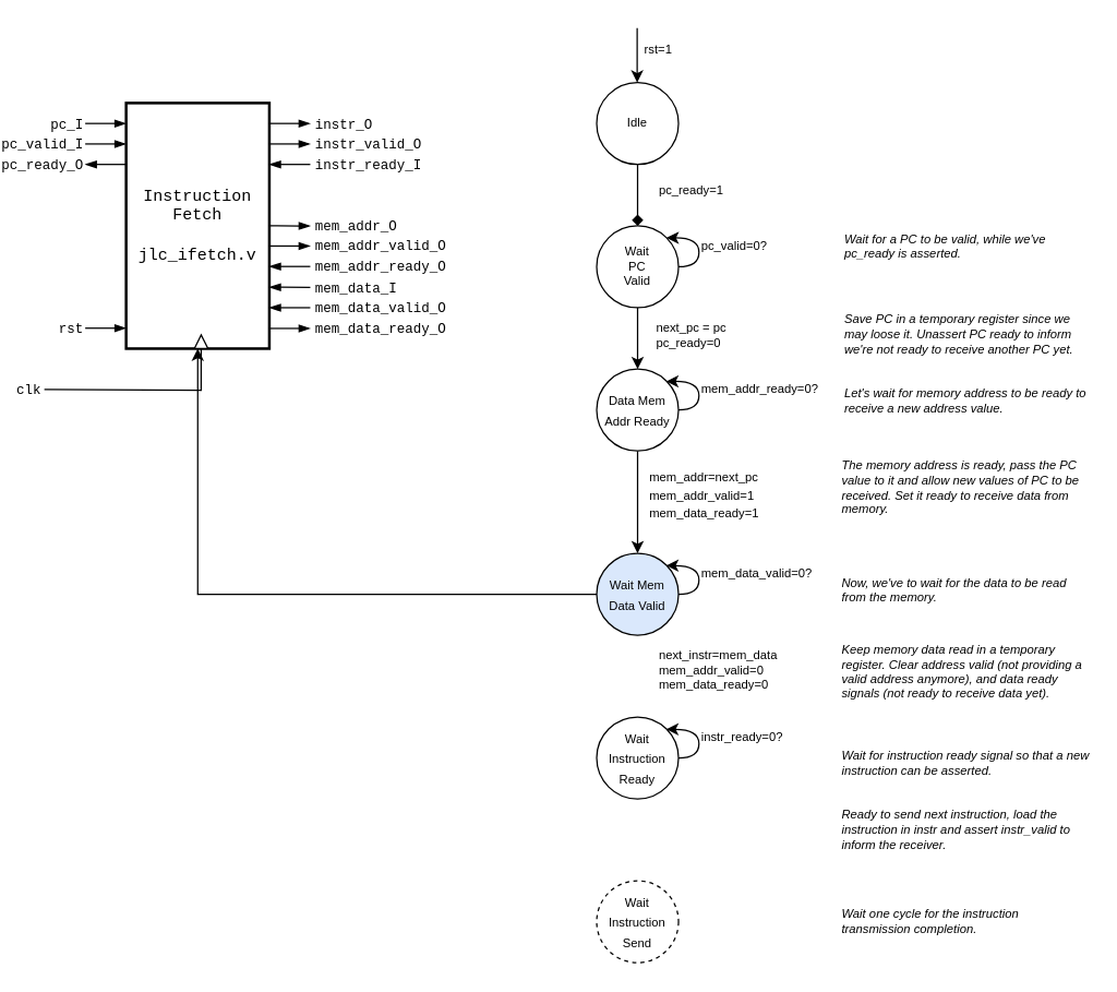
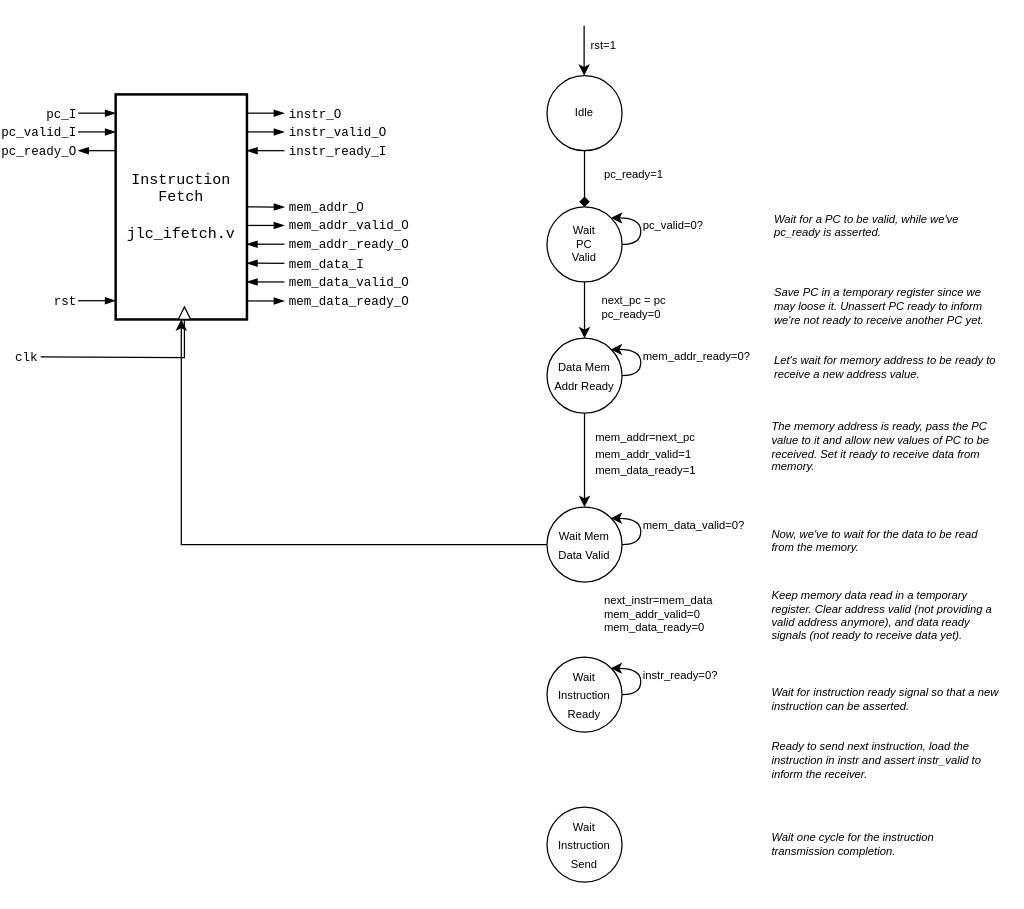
  <mxCell id="0" />
  <mxCell id="1" parent="0" />
  <mxCell id="2" value="Instruction Fetch&lt;div&gt;&lt;br&gt;&lt;div&gt;jlc_ifetch.v&lt;/div&gt;&lt;/div&gt;" style="rounded=0;whiteSpace=wrap;html=1;fontFamily=Courier New;strokeWidth=2;fillStyle=solid;" vertex="1" parent="1"><mxGeometry x="80" y="75" width="105" height="180" as="geometry" /></mxCell>
  <mxCell id="3" value="" style="endArrow=none;html=1;rounded=0;endFill=1;entryX=0;entryY=0.5;entryDx=0;entryDy=0;edgeStyle=orthogonalEdgeStyle;startFill=0;" edge="1" parent="1" target="19"><mxGeometry width="50" height="50" relative="1" as="geometry"><mxPoint x="20" y="285" as="sourcePoint" /><mxPoint x="75" y="285" as="targetPoint" /></mxGeometry></mxCell>
  <mxCell id="4" value="clk" style="edgeLabel;html=1;align=right;verticalAlign=middle;resizable=0;points=[];labelPosition=left;verticalLabelPosition=middle;fontFamily=Courier New;spacingRight=2;fontSize=10;" vertex="1" connectable="0" parent="3"><mxGeometry x="-0.574" y="1" relative="1" as="geometry"><mxPoint x="-31" y="1" as="offset" /></mxGeometry></mxCell>
  <mxCell id="5" value="" style="endArrow=blockThin;html=1;rounded=0;endFill=1;" edge="1" parent="1"><mxGeometry width="50" height="50" relative="1" as="geometry"><mxPoint x="50" y="240" as="sourcePoint" /><mxPoint x="80" y="240" as="targetPoint" /></mxGeometry></mxCell>
  <mxCell id="6" value="rst" style="edgeLabel;html=1;align=right;verticalAlign=middle;resizable=0;points=[];labelPosition=left;verticalLabelPosition=middle;fontFamily=Courier New;spacingRight=2;fontSize=10;" vertex="1" connectable="0" parent="5"><mxGeometry x="-0.574" y="1" relative="1" as="geometry"><mxPoint x="-5" y="1" as="offset" /></mxGeometry></mxCell>
  <mxCell id="7" value="" style="endArrow=blockThin;html=1;rounded=0;endFill=1;" edge="1" parent="1"><mxGeometry width="50" height="50" relative="1" as="geometry"><mxPoint x="50" y="90" as="sourcePoint" /><mxPoint x="80" y="90" as="targetPoint" /></mxGeometry></mxCell>
  <mxCell id="8" value="&lt;div&gt;pc_I&lt;/div&gt;" style="edgeLabel;html=1;align=right;verticalAlign=middle;resizable=0;points=[];labelPosition=left;verticalLabelPosition=middle;fontFamily=Courier New;spacingRight=2;fontSize=10;" vertex="1" connectable="0" parent="7"><mxGeometry x="-0.574" y="1" relative="1" as="geometry"><mxPoint x="-5" y="1" as="offset" /></mxGeometry></mxCell>
  <mxCell id="9" value="" style="endArrow=none;html=1;rounded=0;endFill=1;startFill=1;startArrow=blockThin;" edge="1" parent="1"><mxGeometry width="50" height="50" relative="1" as="geometry"><mxPoint x="50" y="120" as="sourcePoint" /><mxPoint x="80" y="120" as="targetPoint" /></mxGeometry></mxCell>
  <mxCell id="10" value="&lt;div&gt;pc_ready_O&lt;/div&gt;" style="edgeLabel;html=1;align=right;verticalAlign=middle;resizable=0;points=[];labelPosition=left;verticalLabelPosition=middle;fontFamily=Courier New;spacingRight=2;fontSize=10;" vertex="1" connectable="0" parent="9"><mxGeometry x="-0.574" y="1" relative="1" as="geometry"><mxPoint x="-5" y="1" as="offset" /></mxGeometry></mxCell>
  <mxCell id="11" value="" style="endArrow=blockThin;html=1;rounded=0;endFill=1;" edge="1" parent="1"><mxGeometry width="50" height="50" relative="1" as="geometry"><mxPoint x="185" y="105" as="sourcePoint" /><mxPoint x="215" y="105" as="targetPoint" /></mxGeometry></mxCell>
  <mxCell id="12" value="&lt;div&gt;instr_valid_O&lt;/div&gt;" style="edgeLabel;html=1;align=left;verticalAlign=middle;resizable=0;points=[];labelPosition=right;verticalLabelPosition=middle;fontFamily=Courier New;spacingRight=2;fontSize=10;spacingLeft=2;" vertex="1" connectable="0" parent="11"><mxGeometry x="-0.574" y="1" relative="1" as="geometry"><mxPoint x="24" y="1" as="offset" /></mxGeometry></mxCell>
  <mxCell id="13" value="" style="endArrow=blockThin;html=1;rounded=0;endFill=1;" edge="1" parent="1"><mxGeometry width="50" height="50" relative="1" as="geometry"><mxPoint x="185" y="90" as="sourcePoint" /><mxPoint x="215" y="90" as="targetPoint" /></mxGeometry></mxCell>
  <mxCell id="14" value="&lt;div&gt;instr_O&lt;/div&gt;" style="edgeLabel;html=1;align=left;verticalAlign=middle;resizable=0;points=[];labelPosition=right;verticalLabelPosition=middle;fontFamily=Courier New;spacingRight=2;fontSize=10;spacingLeft=2;" vertex="1" connectable="0" parent="13"><mxGeometry x="-0.574" y="1" relative="1" as="geometry"><mxPoint x="24" y="1" as="offset" /></mxGeometry></mxCell>
  <mxCell id="15" value="" style="endArrow=blockThin;html=1;rounded=0;endFill=1;" edge="1" parent="1"><mxGeometry width="50" height="50" relative="1" as="geometry"><mxPoint x="185" y="179.8" as="sourcePoint" /><mxPoint x="215" y="179.8" as="targetPoint" /></mxGeometry></mxCell>
  <mxCell id="16" value="&lt;div&gt;mem_addr_valid_O&lt;/div&gt;" style="edgeLabel;html=1;align=left;verticalAlign=middle;resizable=0;points=[];labelPosition=right;verticalLabelPosition=middle;fontFamily=Courier New;spacingRight=2;fontSize=10;spacingLeft=2;" vertex="1" connectable="0" parent="15"><mxGeometry x="-0.574" y="1" relative="1" as="geometry"><mxPoint x="24" y="1" as="offset" /></mxGeometry></mxCell>
  <mxCell id="17" value="" style="endArrow=blockThin;html=1;rounded=0;endFill=1;" edge="1" parent="1"><mxGeometry width="50" height="50" relative="1" as="geometry"><mxPoint x="185" y="165" as="sourcePoint" /><mxPoint x="215" y="165.09" as="targetPoint" /></mxGeometry></mxCell>
  <mxCell id="18" value="&lt;div&gt;mem_addr_O&lt;/div&gt;" style="edgeLabel;html=1;align=left;verticalAlign=middle;resizable=0;points=[];labelPosition=right;verticalLabelPosition=middle;fontFamily=Courier New;spacingRight=2;fontSize=10;spacingLeft=2;" vertex="1" connectable="0" parent="17"><mxGeometry x="-0.574" y="1" relative="1" as="geometry"><mxPoint x="24" y="1" as="offset" /></mxGeometry></mxCell>
  <mxCell id="19" value="" style="triangle;whiteSpace=wrap;html=1;rotation=-90;" vertex="1" parent="1"><mxGeometry x="130" y="245" width="10" height="10" as="geometry" /></mxCell>
  <mxCell id="20" value="" style="endArrow=none;html=1;rounded=0;endFill=1;startArrow=blockThin;startFill=1;" edge="1" parent="1"><mxGeometry width="50" height="50" relative="1" as="geometry"><mxPoint x="185" y="194.8" as="sourcePoint" /><mxPoint x="215" y="194.8" as="targetPoint" /></mxGeometry></mxCell>
  <mxCell id="21" value="&lt;div&gt;mem_addr_ready_O&lt;/div&gt;" style="edgeLabel;html=1;align=left;verticalAlign=middle;resizable=0;points=[];labelPosition=right;verticalLabelPosition=middle;fontFamily=Courier New;spacingRight=2;fontSize=10;spacingLeft=2;" vertex="1" connectable="0" parent="20"><mxGeometry x="-0.574" y="1" relative="1" as="geometry"><mxPoint x="24" y="1" as="offset" /></mxGeometry></mxCell>
  <mxCell id="22" value="" style="endArrow=blockThin;html=1;rounded=0;endFill=1;" edge="1" parent="1"><mxGeometry width="50" height="50" relative="1" as="geometry"><mxPoint x="185" y="240.2" as="sourcePoint" /><mxPoint x="215" y="240.2" as="targetPoint" /></mxGeometry></mxCell>
  <mxCell id="23" value="&lt;div&gt;mem_data_ready_O&lt;/div&gt;" style="edgeLabel;html=1;align=left;verticalAlign=middle;resizable=0;points=[];labelPosition=right;verticalLabelPosition=middle;fontFamily=Courier New;spacingRight=2;fontSize=10;spacingLeft=2;" vertex="1" connectable="0" parent="22"><mxGeometry x="-0.574" y="1" relative="1" as="geometry"><mxPoint x="24" y="1" as="offset" /></mxGeometry></mxCell>
  <mxCell id="24" value="" style="endArrow=none;html=1;rounded=0;endFill=1;startArrow=blockThin;startFill=1;" edge="1" parent="1"><mxGeometry width="50" height="50" relative="1" as="geometry"><mxPoint x="185" y="210" as="sourcePoint" /><mxPoint x="215" y="210.09" as="targetPoint" /></mxGeometry></mxCell>
  <mxCell id="25" value="&lt;div&gt;mem_data_I&lt;/div&gt;" style="edgeLabel;html=1;align=left;verticalAlign=middle;resizable=0;points=[];labelPosition=right;verticalLabelPosition=middle;fontFamily=Courier New;spacingRight=2;fontSize=10;spacingLeft=2;" vertex="1" connectable="0" parent="24"><mxGeometry x="-0.574" y="1" relative="1" as="geometry"><mxPoint x="24" y="1" as="offset" /></mxGeometry></mxCell>
  <mxCell id="26" value="" style="endArrow=none;html=1;rounded=0;endFill=1;startArrow=blockThin;startFill=1;" edge="1" parent="1"><mxGeometry width="50" height="50" relative="1" as="geometry"><mxPoint x="185" y="225" as="sourcePoint" /><mxPoint x="215" y="225" as="targetPoint" /></mxGeometry></mxCell>
  <mxCell id="27" value="&lt;div&gt;mem_data_valid_O&lt;/div&gt;" style="edgeLabel;html=1;align=left;verticalAlign=middle;resizable=0;points=[];labelPosition=right;verticalLabelPosition=middle;fontFamily=Courier New;spacingRight=2;fontSize=10;spacingLeft=2;" vertex="1" connectable="0" parent="26"><mxGeometry x="-0.574" y="1" relative="1" as="geometry"><mxPoint x="24" y="1" as="offset" /></mxGeometry></mxCell>
  <mxCell id="28" value="" style="endArrow=blockThin;html=1;rounded=0;endFill=1;" edge="1" parent="1"><mxGeometry width="50" height="50" relative="1" as="geometry"><mxPoint x="50" y="105" as="sourcePoint" /><mxPoint x="80" y="105" as="targetPoint" /></mxGeometry></mxCell>
  <mxCell id="29" value="&lt;div&gt;pc_valid_I&lt;/div&gt;" style="edgeLabel;html=1;align=right;verticalAlign=middle;resizable=0;points=[];labelPosition=left;verticalLabelPosition=middle;fontFamily=Courier New;spacingRight=2;fontSize=10;" vertex="1" connectable="0" parent="28"><mxGeometry x="-0.574" y="1" relative="1" as="geometry"><mxPoint x="-5" y="1" as="offset" /></mxGeometry></mxCell>
  <mxCell id="30" value="" style="endArrow=none;html=1;rounded=0;endFill=1;startArrow=blockThin;startFill=1;" edge="1" parent="1"><mxGeometry width="50" height="50" relative="1" as="geometry"><mxPoint x="185" y="120" as="sourcePoint" /><mxPoint x="215" y="120" as="targetPoint" /></mxGeometry></mxCell>
  <mxCell id="31" value="&lt;div&gt;instr_ready_I&lt;/div&gt;" style="edgeLabel;html=1;align=left;verticalAlign=middle;resizable=0;points=[];labelPosition=right;verticalLabelPosition=middle;fontFamily=Courier New;spacingRight=2;fontSize=10;spacingLeft=2;" vertex="1" connectable="0" parent="30"><mxGeometry x="-0.574" y="1" relative="1" as="geometry"><mxPoint x="24" y="1" as="offset" /></mxGeometry></mxCell>
  <mxCell id="32" value="" style="edgeStyle=orthogonalEdgeStyle;rounded=0;orthogonalLoop=1;jettySize=auto;html=1;endArrow=diamond;" edge="1" parent="1" source="34" target="37"><mxGeometry relative="1" as="geometry" /></mxCell>
  <mxCell id="33" value="pc_ready=1" style="edgeLabel;html=1;align=left;verticalAlign=middle;resizable=0;points=[];fontSize=9;" vertex="1" connectable="0" parent="32"><mxGeometry x="-0.197" relative="1" as="geometry"><mxPoint x="14" as="offset" /></mxGeometry></mxCell>
  <mxCell id="34" value="Idle" style="ellipse;whiteSpace=wrap;html=1;aspect=fixed;fontSize=9;" vertex="1" parent="1"><mxGeometry x="425" width="60" height="60" as="geometry" y="60" /></mxCell>
  <mxCell id="35" value="" style="edgeStyle=orthogonalEdgeStyle;rounded=0;orthogonalLoop=1;jettySize=auto;html=1;" edge="1" parent="1" source="37"><mxGeometry relative="1" as="geometry"><mxPoint x="455" y="270" as="targetPoint" /></mxGeometry></mxCell>
  <mxCell id="36" value="&lt;div&gt;next_pc = pc&lt;/div&gt;&lt;div&gt;&lt;span style=&quot;background-color: light-dark(#ffffff, var(--ge-dark-color, #121212)); color: light-dark(rgb(0, 0, 0), rgb(255, 255, 255));&quot;&gt;pc_ready=0&lt;/span&gt;&lt;/div&gt;" style="edgeLabel;html=1;align=left;verticalAlign=middle;resizable=0;points=[];labelPosition=right;verticalLabelPosition=middle;fontSize=9;" vertex="1" connectable="0" parent="35"><mxGeometry x="-0.422" relative="1" as="geometry"><mxPoint x="12" y="6" as="offset" /></mxGeometry></mxCell>
  <mxCell id="37" value="Wait&lt;div&gt;PC&lt;/div&gt;&lt;div&gt;Valid&lt;/div&gt;" style="ellipse;whiteSpace=wrap;html=1;aspect=fixed;fontSize=9;" vertex="1" parent="1"><mxGeometry x="425" y="165" width="60" height="60" as="geometry" /></mxCell>
  <mxCell id="38" value="" style="endArrow=classic;html=1;rounded=0;" edge="1" parent="1"><mxGeometry width="50" height="50" relative="1" as="geometry"><mxPoint x="454.69" y="20" as="sourcePoint" /><mxPoint x="454.69" as="targetPoint" y="60" /></mxGeometry></mxCell>
  <mxCell id="39" value="rst=1" style="edgeLabel;html=1;align=center;verticalAlign=middle;resizable=0;points=[];fontSize=9;" vertex="1" connectable="0" parent="38"><mxGeometry x="-0.253" relative="1" as="geometry"><mxPoint x="15" as="offset" /></mxGeometry></mxCell>
  <mxCell id="40" style="edgeStyle=orthogonalEdgeStyle;rounded=0;orthogonalLoop=1;jettySize=auto;html=1;exitX=1;exitY=0.5;exitDx=0;exitDy=0;entryX=1;entryY=0;entryDx=0;entryDy=0;curved=1;" edge="1" parent="1" source="37" target="37"><mxGeometry relative="1" as="geometry"><Array as="points"><mxPoint x="500" y="195" /><mxPoint x="500" y="174" /></Array></mxGeometry></mxCell>
  <mxCell id="41" value="pc_valid=0?" style="edgeLabel;html=1;align=left;verticalAlign=middle;resizable=0;points=[];labelPosition=right;verticalLabelPosition=middle;fontSize=9;" vertex="1" connectable="0" parent="40"><mxGeometry x="0.049" relative="1" as="geometry"><mxPoint as="offset" /></mxGeometry></mxCell>
  <mxCell id="42" value="" style="edgeStyle=orthogonalEdgeStyle;rounded=0;orthogonalLoop=1;jettySize=auto;html=1;" edge="1" parent="1" source="44" target="48"><mxGeometry relative="1" as="geometry" /></mxCell>
  <mxCell id="43" value="&lt;div&gt;&lt;font style=&quot;font-size: 9px;&quot;&gt;mem_addr=next_pc&lt;/font&gt;&lt;/div&gt;&lt;div&gt;&lt;font style=&quot;font-size: 9px;&quot;&gt;mem_addr_valid=1&lt;/font&gt;&lt;/div&gt;&lt;div&gt;&lt;font style=&quot;font-size: 9px;&quot;&gt;mem_data_ready=1&lt;/font&gt;&lt;/div&gt;" style="edgeLabel;html=1;align=left;verticalAlign=middle;resizable=0;points=[];labelPosition=right;verticalLabelPosition=middle;" vertex="1" connectable="0" parent="42"><mxGeometry x="-0.323" y="1" relative="1" as="geometry"><mxPoint x="6" y="6" as="offset" /></mxGeometry></mxCell>
  <mxCell id="44" value="&lt;font style=&quot;font-size: 9px;&quot;&gt;Data Mem Addr Ready&lt;/font&gt;" style="ellipse;whiteSpace=wrap;html=1;aspect=fixed;" vertex="1" parent="1"><mxGeometry x="425" y="270" width="60" height="60" as="geometry" /></mxCell>
  <mxCell id="45" style="edgeStyle=orthogonalEdgeStyle;rounded=0;orthogonalLoop=1;jettySize=auto;html=1;exitX=1;exitY=0.5;exitDx=0;exitDy=0;entryX=1;entryY=0;entryDx=0;entryDy=0;curved=1;" edge="1" parent="1"><mxGeometry relative="1" as="geometry"><mxPoint x="485" y="300" as="sourcePoint" /><mxPoint x="476" y="279" as="targetPoint" /><Array as="points"><mxPoint x="500" y="300" /><mxPoint x="500" y="279" /></Array></mxGeometry></mxCell>
  <mxCell id="46" value="mem_addr_ready=0?" style="edgeLabel;html=1;align=left;verticalAlign=middle;resizable=0;points=[];labelPosition=right;verticalLabelPosition=middle;fontSize=9;" vertex="1" connectable="0" parent="45"><mxGeometry x="0.049" relative="1" as="geometry"><mxPoint as="offset" /></mxGeometry></mxCell>
  <mxCell id="47" value="" style="edgeStyle=orthogonalEdgeStyle;rounded=0;orthogonalLoop=1;jettySize=auto;html=1;" edge="1" parent="1" source="48" target="2"><mxGeometry relative="1" as="geometry" /></mxCell>
- <mxCell id="48" value="&lt;font style=&quot;font-size: 9px;&quot;&gt;Wait Mem Data Valid&lt;/font&gt;" style="ellipse;whiteSpace=wrap;html=1;aspect=fixed;fillColor=#dae8fc;" vertex="1" parent="1"><mxGeometry x="425" y="405" width="60" height="60" as="geometry" /></mxCell>
+ <mxCell id="48" value="&lt;font style=&quot;font-size: 9px;&quot;&gt;Wait Mem Data Valid&lt;/font&gt;" style="ellipse;whiteSpace=wrap;html=1;aspect=fixed;" vertex="1" parent="1"><mxGeometry x="425" y="405" width="60" height="60" as="geometry" /></mxCell>
  <mxCell id="49" style="edgeStyle=orthogonalEdgeStyle;rounded=0;orthogonalLoop=1;jettySize=auto;html=1;exitX=1;exitY=0.5;exitDx=0;exitDy=0;entryX=1;entryY=0;entryDx=0;entryDy=0;curved=1;" edge="1" parent="1"><mxGeometry relative="1" as="geometry"><mxPoint x="485" y="435" as="sourcePoint" /><mxPoint x="476" y="414" as="targetPoint" /><Array as="points"><mxPoint x="500" y="435" /><mxPoint x="500" y="414" /></Array></mxGeometry></mxCell>
  <mxCell id="50" value="mem_data_valid=0?" style="edgeLabel;html=1;align=left;verticalAlign=middle;resizable=0;points=[];labelPosition=right;verticalLabelPosition=middle;fontSize=9;" vertex="1" connectable="0" parent="49"><mxGeometry x="0.049" relative="1" as="geometry"><mxPoint as="offset" /></mxGeometry></mxCell>
  <mxCell id="51" value="Let's wait for memory address to be ready to receive a new address value." style="text;html=1;align=left;verticalAlign=top;whiteSpace=wrap;rounded=0;fontSize=9;labelPosition=center;verticalLabelPosition=middle;fontStyle=2" vertex="1" parent="1"><mxGeometry x="605" y="276" width="180" height="45" as="geometry" /></mxCell>
  <mxCell id="52" value="The memory address is ready, pass the PC value to it and allow new values of PC to be received. Set it ready to receive data from memory." style="text;html=1;align=left;verticalAlign=middle;whiteSpace=wrap;rounded=0;fontSize=9;labelPosition=center;verticalLabelPosition=middle;fontStyle=2;spacing=0;" vertex="1" parent="1"><mxGeometry x="605" y="330" width="180" height="53" as="geometry" /></mxCell>
  <mxCell id="53" value="Now, we've to wait for the data to be read from the memory." style="text;html=1;align=left;verticalAlign=middle;whiteSpace=wrap;rounded=0;fontSize=9;labelPosition=center;verticalLabelPosition=middle;fontStyle=2;spacing=0;" vertex="1" parent="1"><mxGeometry x="605" y="405" width="180" height="53" as="geometry" /></mxCell>
  <mxCell id="54" value="&lt;font style=&quot;font-size: 9px;&quot;&gt;Wait Instruction Ready&lt;/font&gt;" style="ellipse;whiteSpace=wrap;html=1;aspect=fixed;" vertex="1" parent="1"><mxGeometry x="425" y="525" width="60" height="60" as="geometry" /></mxCell>
  <mxCell id="55" style="edgeStyle=orthogonalEdgeStyle;rounded=0;orthogonalLoop=1;jettySize=auto;html=1;exitX=1;exitY=0.5;exitDx=0;exitDy=0;entryX=1;entryY=0;entryDx=0;entryDy=0;curved=1;" edge="1" parent="1"><mxGeometry relative="1" as="geometry"><mxPoint x="485" y="555" as="sourcePoint" /><mxPoint x="476" y="534" as="targetPoint" /><Array as="points"><mxPoint x="500" y="555" /><mxPoint x="500" y="534" /></Array></mxGeometry></mxCell>
  <mxCell id="56" value="instr_ready=0?" style="edgeLabel;html=1;align=left;verticalAlign=middle;resizable=0;points=[];labelPosition=right;verticalLabelPosition=middle;fontSize=9;" vertex="1" connectable="0" parent="55"><mxGeometry x="0.049" relative="1" as="geometry"><mxPoint as="offset" /></mxGeometry></mxCell>
  <mxCell id="57" value="&lt;font&gt;next_instr=mem_data&lt;/font&gt;&lt;div&gt;&lt;font&gt;mem_addr_valid=0&lt;/font&gt;&lt;/div&gt;&lt;div&gt;&lt;font&gt;mem_data_ready=0&lt;/font&gt;&lt;/div&gt;" style="edgeLabel;html=1;align=left;verticalAlign=middle;resizable=0;points=[];labelPosition=right;verticalLabelPosition=middle;fontSize=9;" vertex="1" connectable="0" parent="1"><mxGeometry x="469" y="490.996" as="geometry" /></mxCell>
  <mxCell id="58" value="Keep memory data read in a temporary register. Clear address valid (not providing a valid address anymore), and data ready signals (not ready to receive data yet)." style="text;html=1;align=left;verticalAlign=middle;whiteSpace=wrap;rounded=0;fontSize=9;labelPosition=center;verticalLabelPosition=middle;fontStyle=2;spacing=0;" vertex="1" parent="1"><mxGeometry x="605" y="465" width="180" height="53" as="geometry" /></mxCell>
  <mxCell id="59" value="Wait for instruction ready signal so that a new instruction can be asserted." style="text;html=1;align=left;verticalAlign=middle;whiteSpace=wrap;rounded=0;fontSize=9;labelPosition=center;verticalLabelPosition=middle;fontStyle=2;spacing=0;" vertex="1" parent="1"><mxGeometry x="605" y="532" width="180" height="53" as="geometry" /></mxCell>
- <mxCell id="60" value="&lt;font style=&quot;font-size: 9px;&quot;&gt;Wait Instruction Send&lt;/font&gt;" style="ellipse;whiteSpace=wrap;html=1;aspect=fixed;dashed=1;" vertex="1" parent="1"><mxGeometry x="425" y="645" width="60" height="60" as="geometry" /></mxCell>
+ <mxCell id="60" value="&lt;font style=&quot;font-size: 9px;&quot;&gt;Wait Instruction Send&lt;/font&gt;" style="ellipse;whiteSpace=wrap;html=1;aspect=fixed;" vertex="1" parent="1"><mxGeometry x="425" y="645" width="60" height="60" as="geometry" /></mxCell>
  <mxCell id="61" value="Ready to send next instruction, load the instruction in instr and assert instr_valid to inform the receiver." style="text;html=1;align=left;verticalAlign=middle;whiteSpace=wrap;rounded=0;fontSize=9;labelPosition=center;verticalLabelPosition=middle;fontStyle=2;spacing=0;" vertex="1" parent="1"><mxGeometry x="605" y="585" width="180" height="45" as="geometry" /></mxCell>
  <mxCell id="62" value="Wait one cycle for the instruction transmission completion." style="text;html=1;align=left;verticalAlign=middle;whiteSpace=wrap;rounded=0;fontSize=9;labelPosition=center;verticalLabelPosition=middle;fontStyle=2;spacing=0;" vertex="1" parent="1"><mxGeometry x="605" y="652.5" width="180" height="45" as="geometry" /></mxCell>
  <mxCell id="63" value="Save PC in a temporary register since we may loose it. Unassert PC ready to inform we're not ready to receive another PC yet." style="text;html=1;align=left;verticalAlign=top;whiteSpace=wrap;rounded=0;fontSize=9;labelPosition=center;verticalLabelPosition=middle;fontStyle=2" vertex="1" parent="1"><mxGeometry x="605" y="222" width="180" height="30" as="geometry" /></mxCell>
  <mxCell id="64" value="Wait for a PC to be valid, while we've pc_ready is asserted." style="text;html=1;align=left;verticalAlign=top;whiteSpace=wrap;rounded=0;fontSize=9;labelPosition=center;verticalLabelPosition=middle;fontStyle=2" vertex="1" parent="1"><mxGeometry x="605" y="163" width="180" height="45" as="geometry" /></mxCell>
